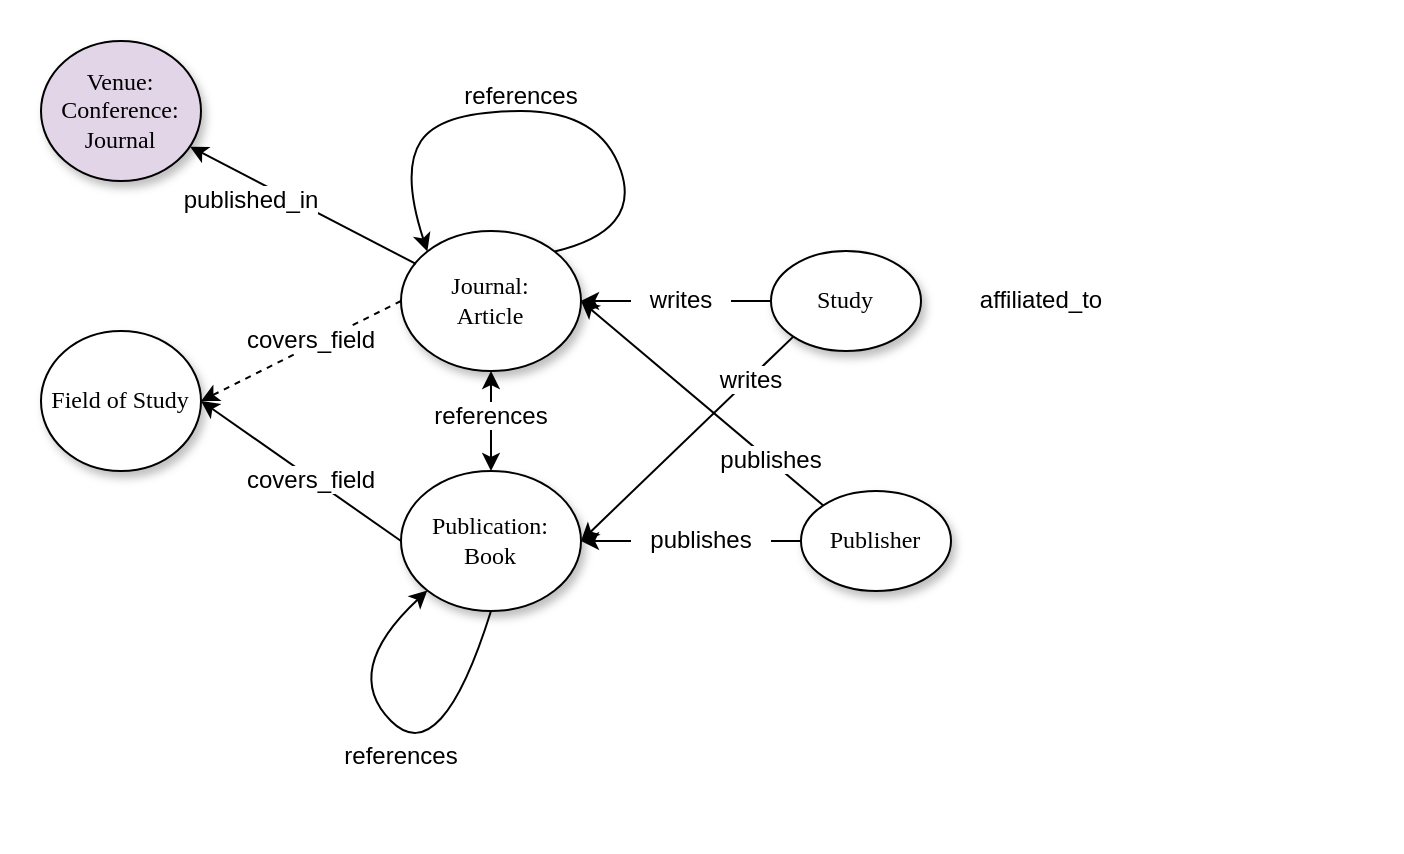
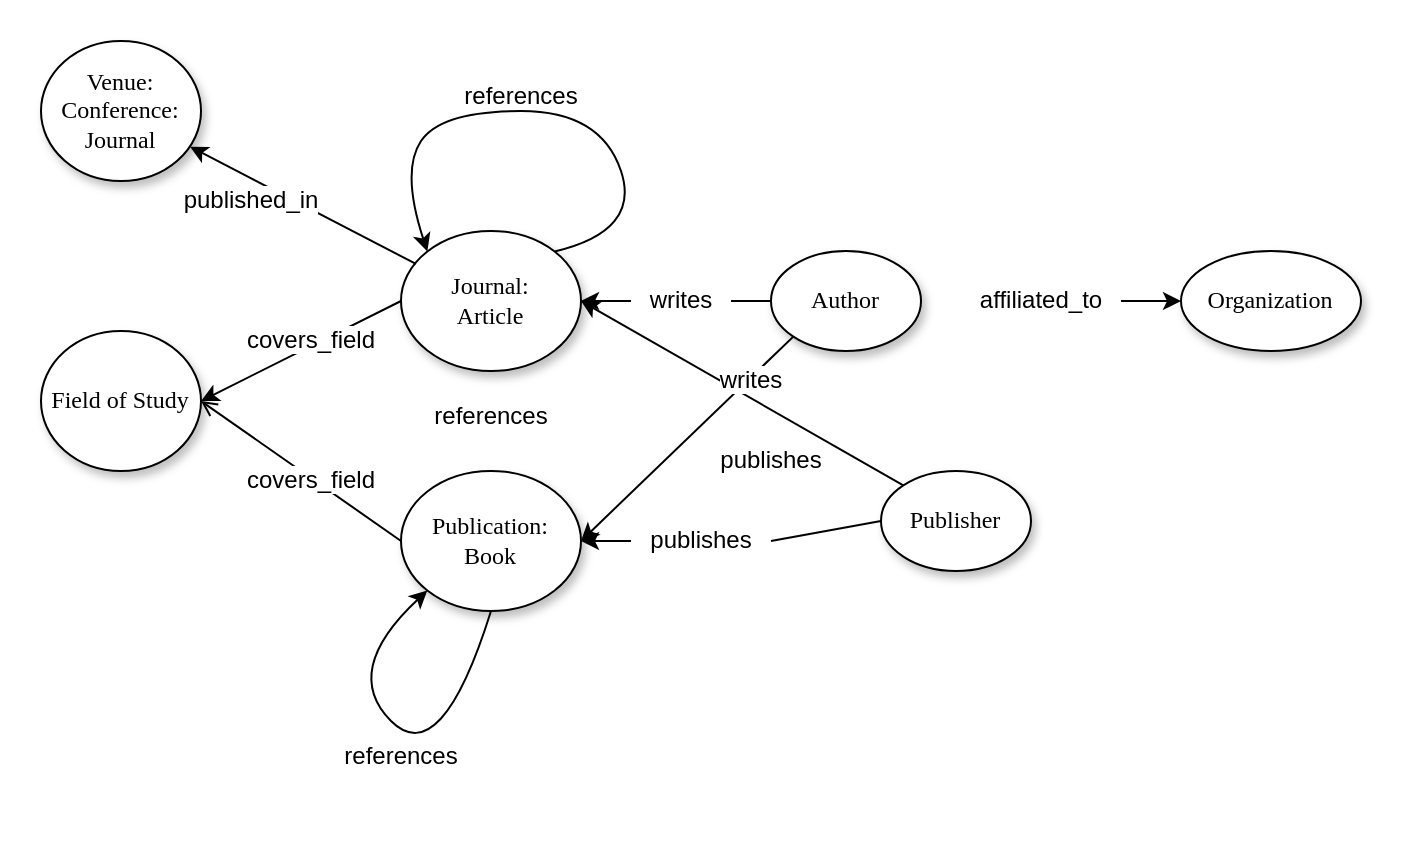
  <mxCell id="0" />
  <mxCell id="1" parent="0" />
  <mxCell id="2" value="&lt;div&gt;Journal: &lt;br&gt;&lt;/div&gt;&lt;div&gt;Article&lt;br&gt;&lt;/div&gt;" style="ellipse;whiteSpace=wrap;html=1;rounded=0;shadow=1;comic=0;labelBackgroundColor=none;strokeWidth=1;fontFamily=Verdana;fontSize=12;align=center;" parent="1" vertex="1"><mxGeometry x="200" y="115" width="90" height="70" as="geometry" /></mxCell>
- <mxCell id="3" value="Study" style="ellipse;whiteSpace=wrap;html=1;rounded=0;shadow=1;comic=0;labelBackgroundColor=none;strokeWidth=1;fontFamily=Verdana;fontSize=12;align=center;" parent="1" vertex="1"><mxGeometry x="385" y="125" width="75" height="50" as="geometry" /></mxCell>
- <mxCell id="4" value="&lt;div&gt;Venue:&lt;/div&gt;&lt;div&gt;Conference:&lt;/div&gt;&lt;div&gt;Journal&lt;/div&gt;" style="ellipse;whiteSpace=wrap;html=1;rounded=0;shadow=1;comic=0;labelBackgroundColor=none;strokeWidth=1;fontFamily=Verdana;fontSize=12;align=center;fillColor=#e1d5e7;" parent="1" vertex="1"><mxGeometry x="20" y="20" width="80" height="70" as="geometry" /></mxCell>
+ <mxCell id="3" value="Author" style="ellipse;whiteSpace=wrap;html=1;rounded=0;shadow=1;comic=0;labelBackgroundColor=none;strokeWidth=1;fontFamily=Verdana;fontSize=12;align=center;" parent="1" vertex="1"><mxGeometry x="385" y="125" width="75" height="50" as="geometry" /></mxCell>
+ <mxCell id="4" value="&lt;div&gt;Venue:&lt;/div&gt;&lt;div&gt;Conference:&lt;/div&gt;&lt;div&gt;Journal&lt;/div&gt;" style="ellipse;whiteSpace=wrap;html=1;rounded=0;shadow=1;comic=0;labelBackgroundColor=none;strokeWidth=1;fontFamily=Verdana;fontSize=12;align=center;" parent="1" vertex="1"><mxGeometry x="20" y="20" width="80" height="70" as="geometry" /></mxCell>
  <mxCell id="5" value="" style="endArrow=classic;html=1;rounded=0;exitX=0;exitY=0.5;exitDx=0;exitDy=0;entryX=1;entryY=0.5;entryDx=0;entryDy=0;startArrow=none;" edge="1" parent="1" source="22" target="2"><mxGeometry width="50" height="50" relative="1" as="geometry"><mxPoint x="380" y="165" as="sourcePoint" /><mxPoint x="430" y="115" as="targetPoint" /></mxGeometry></mxCell>
  <mxCell id="6" value="&lt;div&gt;references&lt;/div&gt;&lt;div&gt;&lt;br&gt;&lt;/div&gt;" style="text;html=1;resizable=0;autosize=1;align=center;verticalAlign=middle;points=[];fillColor=none;strokeColor=none;rounded=0;" vertex="1" parent="1"><mxGeometry x="220" y="35" width="80" height="40" as="geometry" /></mxCell>
  <mxCell id="7" value="" style="curved=1;endArrow=classic;html=1;rounded=0;exitX=1;exitY=0;exitDx=0;exitDy=0;entryX=0;entryY=0;entryDx=0;entryDy=0;" edge="1" parent="1" source="2" target="2"><mxGeometry width="50" height="50" relative="1" as="geometry"><mxPoint x="270" y="115" as="sourcePoint" /><mxPoint x="320" y="65" as="targetPoint" /><Array as="points"><mxPoint x="320" y="115" /><mxPoint x="300" y="55" /><mxPoint x="220" y="55" /><mxPoint x="200" y="85" /></Array></mxGeometry></mxCell>
+ <mxCell id="8" value="&lt;div&gt;Organization&lt;/div&gt;" style="ellipse;whiteSpace=wrap;html=1;rounded=0;shadow=1;comic=0;labelBackgroundColor=none;strokeWidth=1;fontFamily=Verdana;fontSize=12;align=center;" vertex="1" parent="1"><mxGeometry x="590" y="125" width="90" height="50" as="geometry" /></mxCell>
+ <mxCell id="9" value="" style="endArrow=classic;html=1;rounded=0;exitX=1;exitY=0.5;exitDx=0;exitDy=0;entryX=0;entryY=0.5;entryDx=0;entryDy=0;startArrow=none;" edge="1" parent="1" source="32" target="8"><mxGeometry width="50" height="50" relative="1" as="geometry"><mxPoint x="490" y="185" as="sourcePoint" /><mxPoint x="540" y="135" as="targetPoint" /></mxGeometry></mxCell>
  <mxCell id="10" value="" style="endArrow=classic;html=1;rounded=0;exitX=0.083;exitY=0.235;exitDx=0;exitDy=0;exitPerimeter=0;" edge="1" parent="1" source="2" target="4"><mxGeometry width="50" height="50" relative="1" as="geometry"><mxPoint x="210" y="235" as="sourcePoint" /><mxPoint x="260" y="185" as="targetPoint" /></mxGeometry></mxCell>
  <mxCell id="11" value="&lt;span style=&quot;background-color: rgb(255, 255, 255);&quot;&gt;published_in&lt;/span&gt;" style="text;html=1;resizable=0;autosize=1;align=center;verticalAlign=middle;points=[];fillColor=none;strokeColor=none;rounded=0;" vertex="1" parent="1"><mxGeometry x="80" y="85" width="90" height="30" as="geometry" /></mxCell>
  <mxCell id="12" value="Field of Study" style="ellipse;whiteSpace=wrap;html=1;rounded=0;shadow=1;comic=0;labelBackgroundColor=none;strokeWidth=1;fontFamily=Verdana;fontSize=12;align=center;" vertex="1" parent="1"><mxGeometry x="20" y="165" width="80" height="70" as="geometry" /></mxCell>
- <mxCell id="13" value="" style="endArrow=classic;html=1;rounded=0;exitX=0;exitY=0.5;exitDx=0;exitDy=0;entryX=1;entryY=0.5;entryDx=0;entryDy=0;dashed=1;" edge="1" parent="1" source="2" target="12"><mxGeometry width="50" height="50" relative="1" as="geometry"><mxPoint x="150" y="150" as="sourcePoint" /><mxPoint x="70" y="150" as="targetPoint" /></mxGeometry></mxCell>
+ <mxCell id="13" value="" style="endArrow=classic;html=1;rounded=0;exitX=0;exitY=0.5;exitDx=0;exitDy=0;entryX=1;entryY=0.5;entryDx=0;entryDy=0;" edge="1" parent="1" source="2" target="12"><mxGeometry width="50" height="50" relative="1" as="geometry"><mxPoint x="150" y="150" as="sourcePoint" /><mxPoint x="70" y="150" as="targetPoint" /></mxGeometry></mxCell>
  <mxCell id="14" value="&lt;div&gt;&lt;span style=&quot;background-color: rgb(255, 255, 255);&quot;&gt;covers_field&lt;/span&gt;&lt;/div&gt;" style="text;html=1;resizable=0;autosize=1;align=center;verticalAlign=middle;points=[];fillColor=none;strokeColor=none;rounded=0;" vertex="1" parent="1"><mxGeometry x="110" y="155" width="90" height="30" as="geometry" /></mxCell>
- <mxCell id="15" value="Publisher" style="ellipse;whiteSpace=wrap;html=1;rounded=0;shadow=1;comic=0;labelBackgroundColor=none;strokeWidth=1;fontFamily=Verdana;fontSize=12;align=center;" vertex="1" parent="1"><mxGeometry x="400" y="245" width="75" height="50" as="geometry" /></mxCell>
+ <mxCell id="15" value="Publisher" style="ellipse;whiteSpace=wrap;html=1;rounded=0;shadow=1;comic=0;labelBackgroundColor=none;strokeWidth=1;fontFamily=Verdana;fontSize=12;align=center;" vertex="1" parent="1"><mxGeometry x="440" y="235" width="75" height="50" as="geometry" /></mxCell>
  <mxCell id="16" value="" style="endArrow=classic;html=1;rounded=0;exitX=0;exitY=0;exitDx=0;exitDy=0;entryX=1;entryY=0.5;entryDx=0;entryDy=0;" edge="1" parent="1" source="15" target="2"><mxGeometry width="50" height="50" relative="1" as="geometry"><mxPoint x="400" y="285" as="sourcePoint" /><mxPoint x="310" y="270" as="targetPoint" /></mxGeometry></mxCell>
  <mxCell id="17" value="&lt;div&gt;Publication:&lt;/div&gt;&lt;div&gt;Book&lt;/div&gt;" style="ellipse;whiteSpace=wrap;html=1;rounded=0;shadow=1;comic=0;labelBackgroundColor=none;strokeWidth=1;fontFamily=Verdana;fontSize=12;align=center;" vertex="1" parent="1"><mxGeometry x="200" y="235" width="90" height="70" as="geometry" /></mxCell>
  <mxCell id="18" value="" style="endArrow=classic;html=1;rounded=0;exitX=0;exitY=0.5;exitDx=0;exitDy=0;entryX=1;entryY=0.5;entryDx=0;entryDy=0;startArrow=none;" edge="1" parent="1" source="20" target="17"><mxGeometry width="50" height="50" relative="1" as="geometry"><mxPoint x="455.003" y="372.712" as="sourcePoint" /><mxPoint x="281.015" y="305.002" as="targetPoint" /></mxGeometry></mxCell>
  <mxCell id="19" value="&lt;span style=&quot;background-color: rgb(255, 255, 255);&quot;&gt;publishes&lt;/span&gt;" style="text;html=1;resizable=0;autosize=1;align=center;verticalAlign=middle;points=[];fillColor=none;strokeColor=none;rounded=0;" vertex="1" parent="1"><mxGeometry x="350" y="215" width="70" height="30" as="geometry" /></mxCell>
  <mxCell id="20" value="&lt;span style=&quot;background-color: rgb(255, 255, 255);&quot;&gt;publishes&lt;/span&gt;" style="text;html=1;resizable=0;autosize=1;align=center;verticalAlign=middle;points=[];fillColor=none;strokeColor=none;rounded=0;" vertex="1" parent="1"><mxGeometry x="315" y="255" width="70" height="30" as="geometry" /></mxCell>
  <mxCell id="21" value="" style="endArrow=none;html=1;rounded=0;exitX=0;exitY=0.5;exitDx=0;exitDy=0;entryX=1;entryY=0.5;entryDx=0;entryDy=0;" edge="1" parent="1" source="15" target="20"><mxGeometry width="50" height="50" relative="1" as="geometry"><mxPoint x="400" y="270" as="sourcePoint" /><mxPoint x="290" y="270" as="targetPoint" /></mxGeometry></mxCell>
  <mxCell id="22" value="writes" style="text;html=1;resizable=0;autosize=1;align=center;verticalAlign=middle;points=[];fillColor=none;strokeColor=none;rounded=0;" vertex="1" parent="1"><mxGeometry x="315" y="135" width="50" height="30" as="geometry" /></mxCell>
  <mxCell id="23" value="" style="endArrow=none;html=1;rounded=0;exitX=0;exitY=0.5;exitDx=0;exitDy=0;entryX=1;entryY=0.5;entryDx=0;entryDy=0;" edge="1" parent="1" source="3" target="22"><mxGeometry width="50" height="50" relative="1" as="geometry"><mxPoint x="385" y="150" as="sourcePoint" /><mxPoint x="290" y="150" as="targetPoint" /></mxGeometry></mxCell>
- <mxCell id="24" value="" style="endArrow=classic;html=1;rounded=0;fontColor=none;exitX=0;exitY=0.5;exitDx=0;exitDy=0;entryX=1;entryY=0.5;entryDx=0;entryDy=0;" edge="1" parent="1" source="17" target="12"><mxGeometry width="50" height="50" relative="1" as="geometry"><mxPoint x="90" y="285" as="sourcePoint" /><mxPoint x="140" y="235" as="targetPoint" /></mxGeometry></mxCell>
+ <mxCell id="24" value="" style="endArrow=open;html=1;rounded=0;fontColor=none;exitX=0;exitY=0.5;exitDx=0;exitDy=0;entryX=1;entryY=0.5;entryDx=0;entryDy=0;" edge="1" parent="1" source="17" target="12"><mxGeometry width="50" height="50" relative="1" as="geometry"><mxPoint x="90" y="285" as="sourcePoint" /><mxPoint x="140" y="235" as="targetPoint" /></mxGeometry></mxCell>
  <mxCell id="25" value="&lt;div&gt;&lt;span style=&quot;background-color: rgb(255, 255, 255);&quot;&gt;covers_field&lt;/span&gt;&lt;/div&gt;" style="text;html=1;resizable=0;autosize=1;align=center;verticalAlign=middle;points=[];fillColor=none;strokeColor=none;rounded=0;" vertex="1" parent="1"><mxGeometry x="110" y="225" width="90" height="30" as="geometry" /></mxCell>
  <mxCell id="26" value="" style="endArrow=classic;html=1;rounded=0;fontColor=none;exitX=0;exitY=1;exitDx=0;exitDy=0;entryX=1;entryY=0.5;entryDx=0;entryDy=0;" edge="1" parent="1" source="3" target="17"><mxGeometry width="50" height="50" relative="1" as="geometry"><mxPoint x="315" y="245" as="sourcePoint" /><mxPoint x="365" y="195" as="targetPoint" /></mxGeometry></mxCell>
  <mxCell id="27" value="&lt;span style=&quot;background-color: rgb(255, 255, 255);&quot;&gt;writes&lt;/span&gt;" style="text;html=1;resizable=0;autosize=1;align=center;verticalAlign=middle;points=[];fillColor=none;strokeColor=none;rounded=0;" vertex="1" parent="1"><mxGeometry x="350" y="175" width="50" height="30" as="geometry" /></mxCell>
  <mxCell id="28" value="&lt;div&gt;references&lt;/div&gt;&lt;div&gt;&lt;br&gt;&lt;/div&gt;" style="text;html=1;resizable=0;autosize=1;align=center;verticalAlign=middle;points=[];fillColor=none;strokeColor=none;rounded=0;" vertex="1" parent="1"><mxGeometry x="160" y="365" width="80" height="40" as="geometry" /></mxCell>
  <mxCell id="29" value="" style="curved=1;endArrow=classic;html=1;rounded=0;fontColor=none;entryX=0;entryY=1;entryDx=0;entryDy=0;exitX=0.5;exitY=1;exitDx=0;exitDy=0;" edge="1" parent="1" source="17" target="17"><mxGeometry width="50" height="50" relative="1" as="geometry"><mxPoint x="300" y="325" as="sourcePoint" /><mxPoint x="220" y="335" as="targetPoint" /><Array as="points"><mxPoint x="220" y="385" /><mxPoint x="170" y="335" /></Array></mxGeometry></mxCell>
- <mxCell id="30" value="" style="endArrow=classic;startArrow=classic;html=1;rounded=0;fontColor=none;entryX=0.5;entryY=1;entryDx=0;entryDy=0;exitX=0.5;exitY=0;exitDx=0;exitDy=0;" edge="1" parent="1" source="17" target="2"><mxGeometry width="50" height="50" relative="1" as="geometry"><mxPoint x="230" y="245" as="sourcePoint" /><mxPoint x="280" y="195" as="targetPoint" /></mxGeometry></mxCell>
  <mxCell id="31" value="&lt;div&gt;&lt;span style=&quot;background-color: rgb(255, 255, 255);&quot;&gt;references&lt;/span&gt;&lt;/div&gt;&lt;div&gt;&lt;span style=&quot;background-color: rgb(255, 255, 255);&quot;&gt;&lt;br&gt;&lt;/span&gt;&lt;/div&gt;" style="text;html=1;resizable=0;autosize=1;align=center;verticalAlign=middle;points=[];fillColor=none;strokeColor=none;rounded=0;" vertex="1" parent="1"><mxGeometry x="205" y="195" width="80" height="40" as="geometry" /></mxCell>
  <mxCell id="32" value="&lt;div&gt;&lt;span style=&quot;background-color: rgb(255, 255, 255);&quot;&gt;affiliated_to&lt;/span&gt;&lt;/div&gt;" style="text;html=1;resizable=0;autosize=1;align=center;verticalAlign=middle;points=[];fillColor=none;strokeColor=none;rounded=0;" vertex="1" parent="1"><mxGeometry x="480" y="135" width="80" height="30" as="geometry" /></mxCell>
